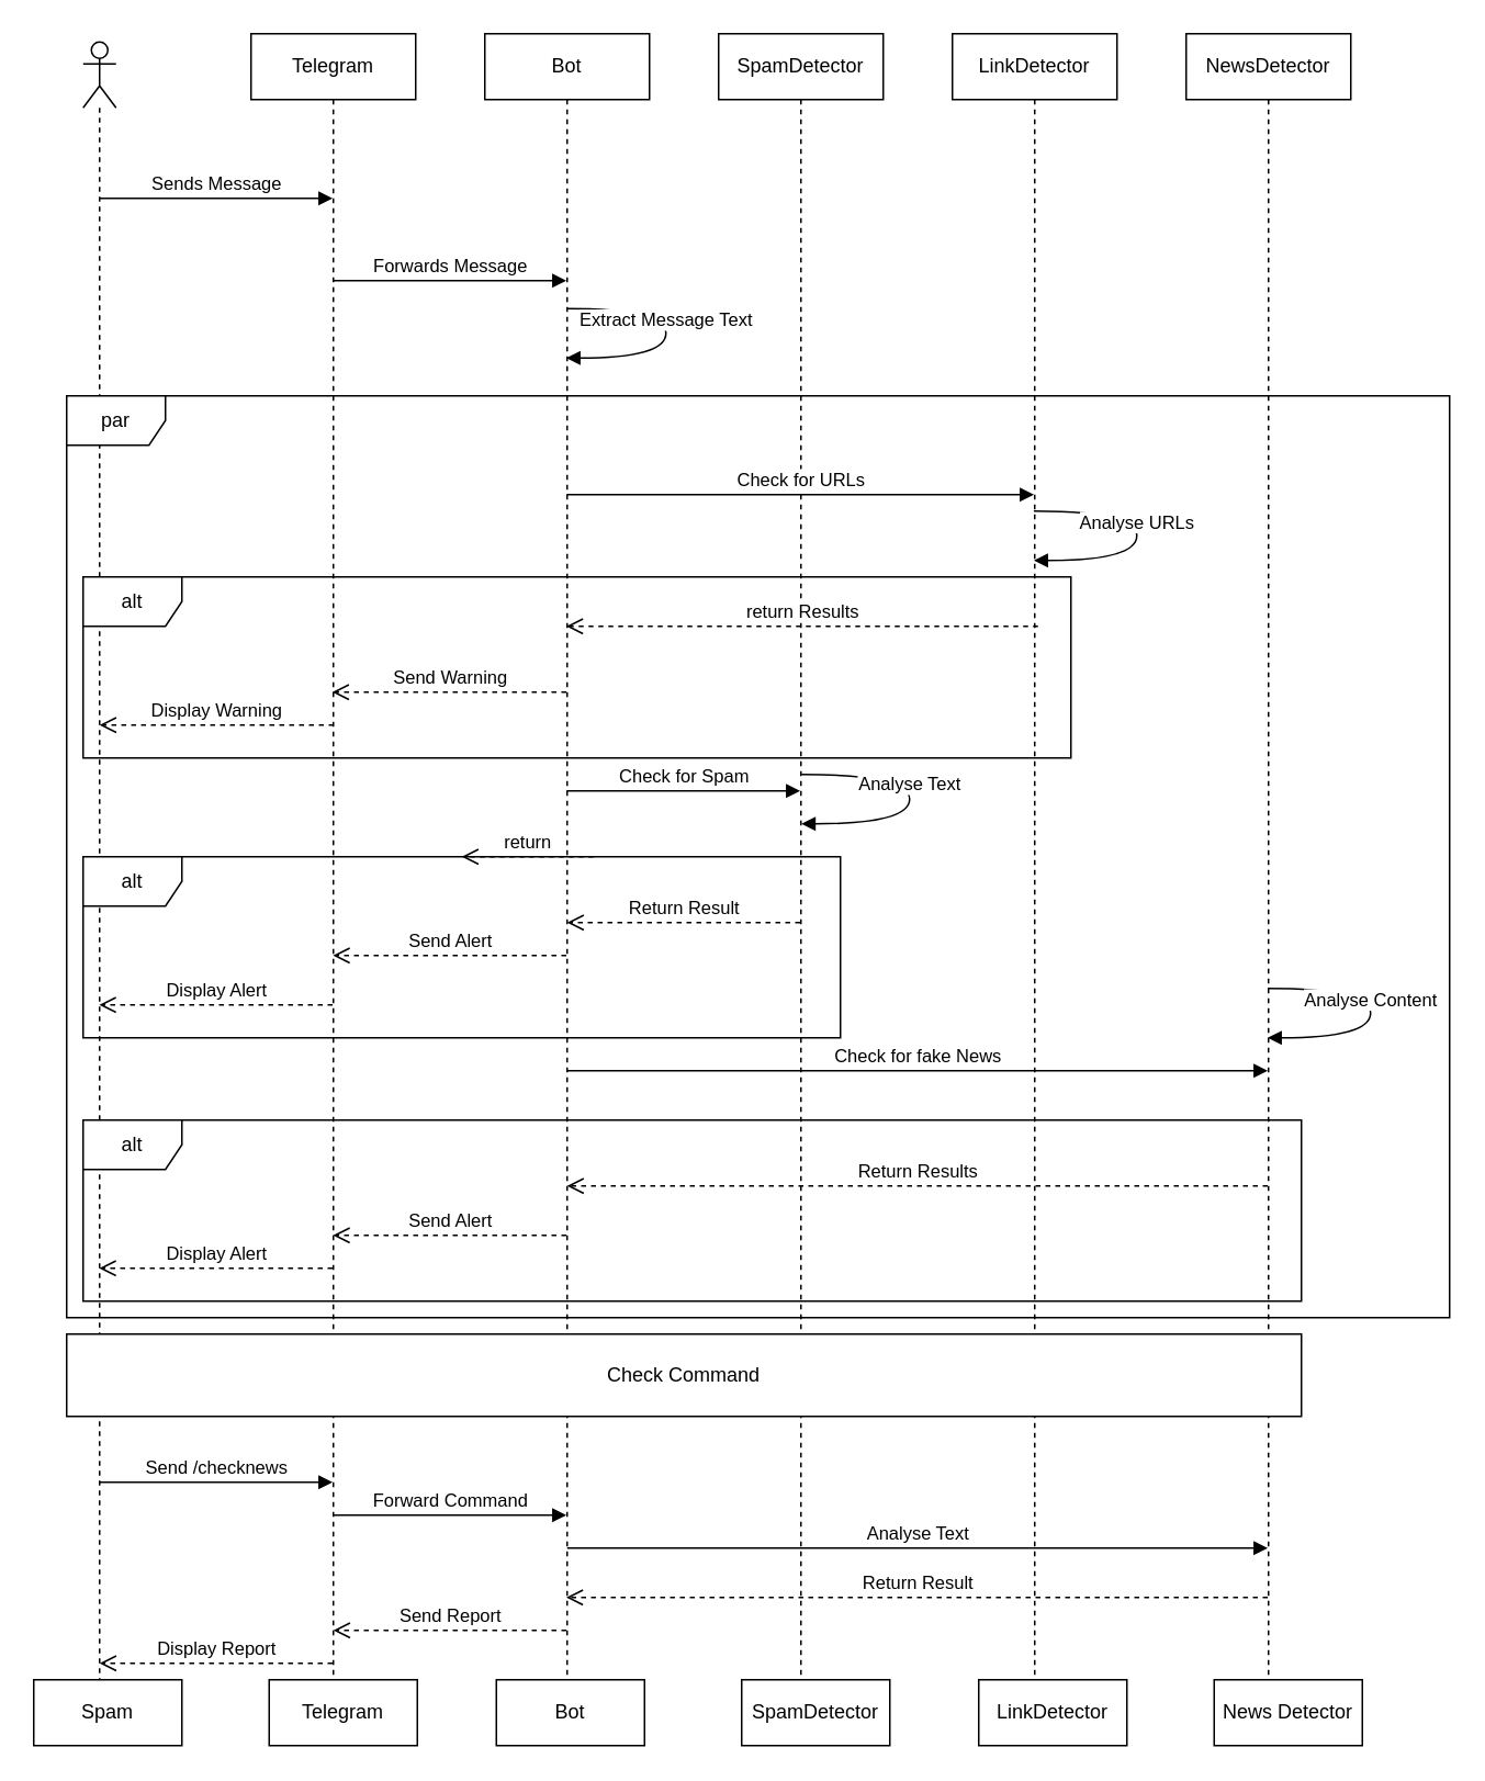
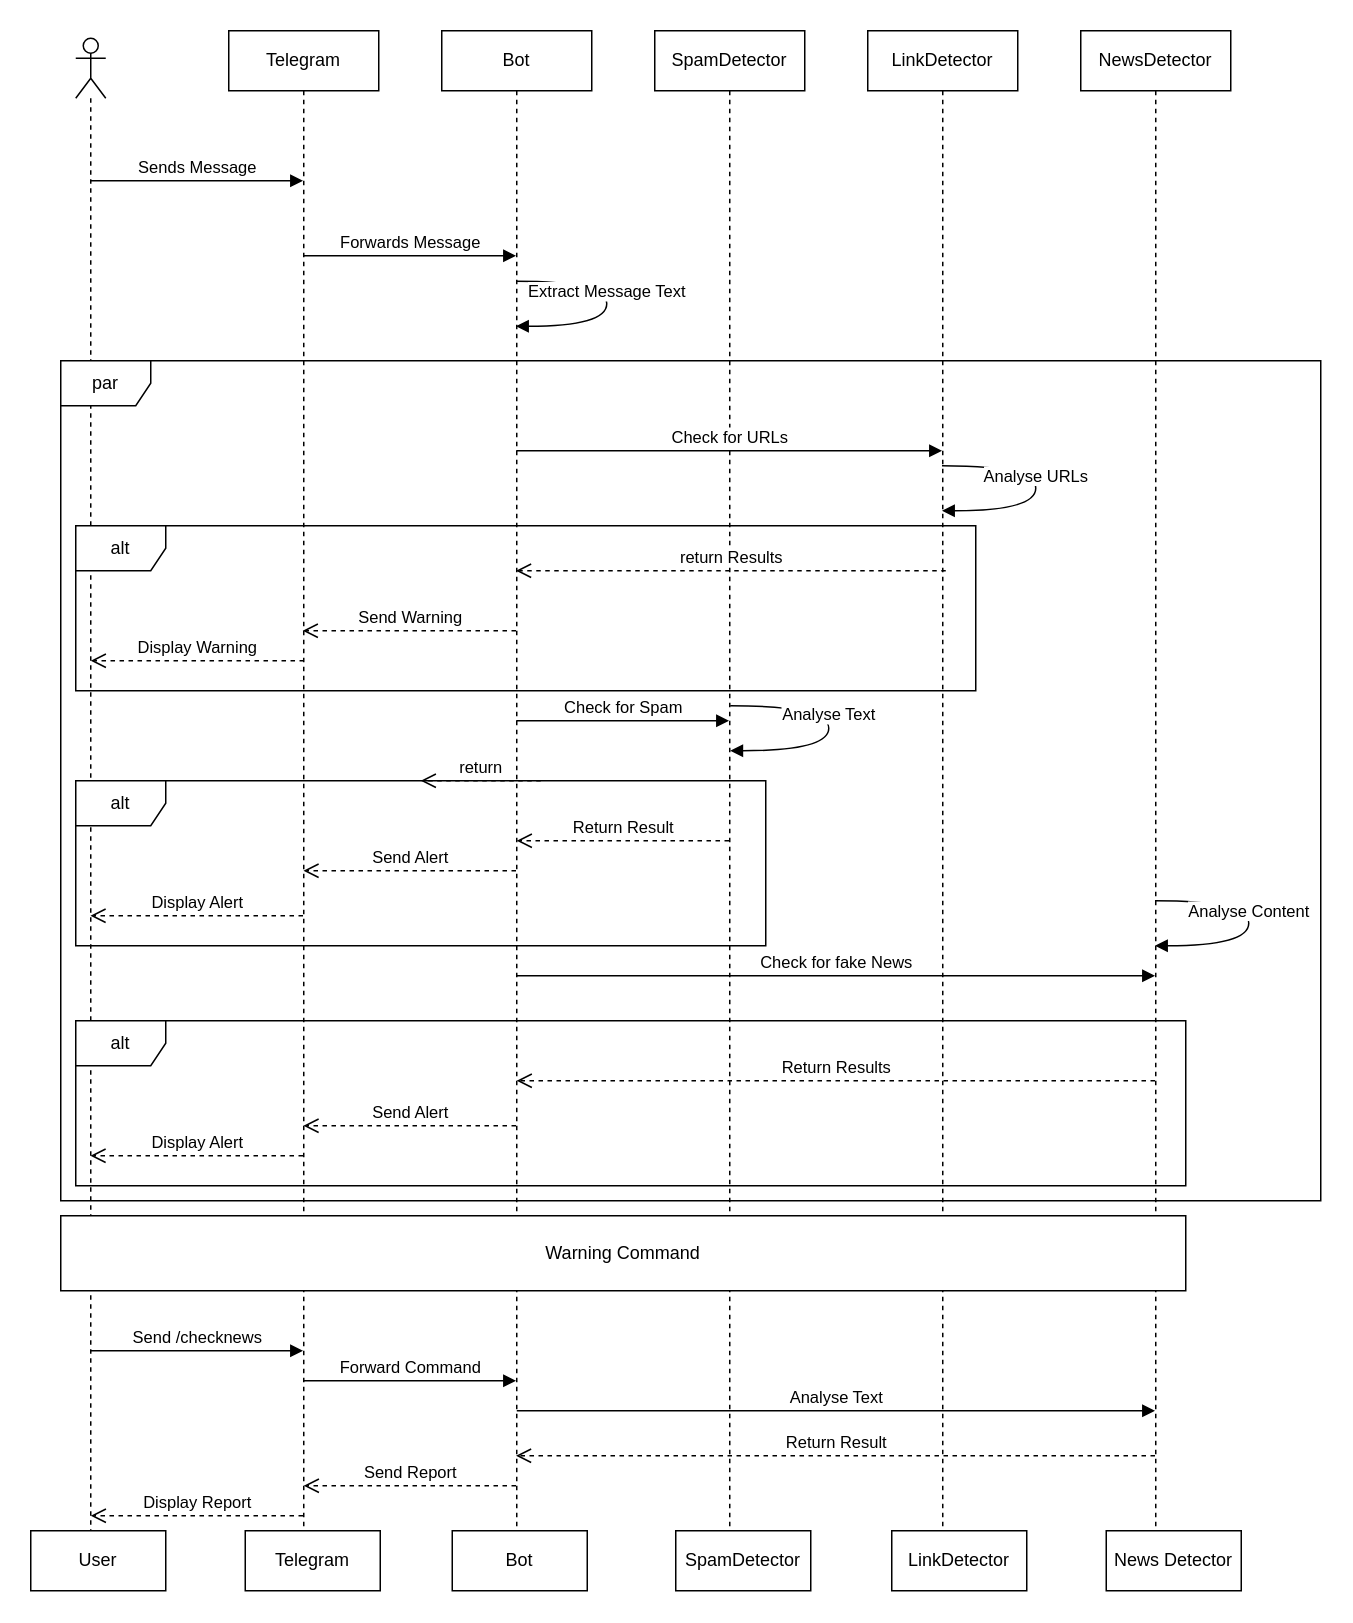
  <mxCell id="0" />
  <mxCell id="1" parent="0" />
  <mxCell id="2" value="" style="shape=umlLifeline;perimeter=lifelinePerimeter;whiteSpace=wrap;html=1;container=1;dropTarget=0;collapsible=0;recursiveResize=0;outlineConnect=0;portConstraint=eastwest;newEdgeStyle={&quot;curved&quot;:0,&quot;rounded&quot;:0};participant=umlActor;" vertex="1" parent="1"><mxGeometry x="50" y="25" width="20" height="1030" as="geometry" /></mxCell>
  <mxCell id="3" value="Telegram" style="shape=umlLifeline;perimeter=lifelinePerimeter;whiteSpace=wrap;html=1;container=1;dropTarget=0;collapsible=0;recursiveResize=0;outlineConnect=0;portConstraint=eastwest;newEdgeStyle={&quot;curved&quot;:0,&quot;rounded&quot;:0};" vertex="1" parent="1"><mxGeometry x="152" y="20" width="100" height="1040" as="geometry" /></mxCell>
  <mxCell id="4" value="Bot" style="shape=umlLifeline;perimeter=lifelinePerimeter;whiteSpace=wrap;html=1;container=1;dropTarget=0;collapsible=0;recursiveResize=0;outlineConnect=0;portConstraint=eastwest;newEdgeStyle={&quot;curved&quot;:0,&quot;rounded&quot;:0};" vertex="1" parent="1"><mxGeometry x="294" y="20" width="100" height="1040" as="geometry" /></mxCell>
  <mxCell id="5" value="SpamDetector" style="shape=umlLifeline;perimeter=lifelinePerimeter;whiteSpace=wrap;html=1;container=1;dropTarget=0;collapsible=0;recursiveResize=0;outlineConnect=0;portConstraint=eastwest;newEdgeStyle={&quot;curved&quot;:0,&quot;rounded&quot;:0};" vertex="1" parent="1"><mxGeometry x="436" y="20" width="100" height="1040" as="geometry" /></mxCell>
  <mxCell id="6" value="LinkDetector" style="shape=umlLifeline;perimeter=lifelinePerimeter;whiteSpace=wrap;html=1;container=1;dropTarget=0;collapsible=0;recursiveResize=0;outlineConnect=0;portConstraint=eastwest;newEdgeStyle={&quot;curved&quot;:0,&quot;rounded&quot;:0};" vertex="1" parent="1"><mxGeometry x="578" y="20" width="100" height="1040" as="geometry" /></mxCell>
  <mxCell id="7" value="NewsDetector" style="shape=umlLifeline;perimeter=lifelinePerimeter;whiteSpace=wrap;html=1;container=1;dropTarget=0;collapsible=0;recursiveResize=0;outlineConnect=0;portConstraint=eastwest;newEdgeStyle={&quot;curved&quot;:0,&quot;rounded&quot;:0};" vertex="1" parent="1"><mxGeometry x="720" y="20" width="100" height="1040" as="geometry" /></mxCell>
  <mxCell id="8" value="par" style="shape=umlFrame;whiteSpace=wrap;html=1;pointerEvents=0;" vertex="1" parent="1"><mxGeometry x="40" y="240" width="840" height="560" as="geometry" /></mxCell>
  <mxCell id="9" value="Sends Message" style="html=1;verticalAlign=bottom;endArrow=block;curved=0;rounded=0;" edge="1" parent="1" target="3"><mxGeometry width="80" relative="1" as="geometry"><mxPoint x="60" y="120" as="sourcePoint" /><mxPoint x="140" y="120" as="targetPoint" /></mxGeometry></mxCell>
  <mxCell id="10" value="Forwards Message" style="html=1;verticalAlign=bottom;endArrow=block;curved=0;rounded=0;" edge="1" parent="1"><mxGeometry width="80" relative="1" as="geometry"><mxPoint x="201.667" y="170" as="sourcePoint" /><mxPoint x="343.5" y="170" as="targetPoint" /></mxGeometry></mxCell>
  <mxCell id="11" value="Extract Message Text" style="html=1;verticalAlign=bottom;endArrow=block;curved=1;rounded=0;edgeStyle=orthogonalEdgeStyle;" edge="1" parent="1" source="4" target="4"><mxGeometry width="80" relative="1" as="geometry"><mxPoint x="344.667" y="197" as="sourcePoint" /><mxPoint x="343.929" y="217.029" as="targetPoint" /><Array as="points"><mxPoint x="404" y="187" /><mxPoint x="404" y="217" /></Array></mxGeometry></mxCell>
  <mxCell id="12" value="Check for URLs" style="html=1;verticalAlign=bottom;endArrow=block;curved=0;rounded=0;" edge="1" parent="1"><mxGeometry width="80" relative="1" as="geometry"><mxPoint x="343.667" y="300" as="sourcePoint" /><mxPoint x="627.5" y="300" as="targetPoint" /></mxGeometry></mxCell>
  <mxCell id="13" value="Analyse URLs" style="html=1;verticalAlign=bottom;endArrow=block;curved=1;rounded=0;edgeStyle=orthogonalEdgeStyle;" edge="1" parent="1" source="6" target="6"><mxGeometry width="80" relative="1" as="geometry"><mxPoint x="630.737" y="320" as="sourcePoint" /><mxPoint x="629.999" y="340.029" as="targetPoint" /><Array as="points"><mxPoint x="690" y="310" /><mxPoint x="690" y="340" /></Array></mxGeometry></mxCell>
  <mxCell id="14" value="Analyse Text" style="html=1;verticalAlign=bottom;endArrow=block;curved=1;rounded=0;edgeStyle=orthogonalEdgeStyle;" edge="1" parent="1"><mxGeometry width="80" relative="1" as="geometry"><mxPoint x="486.34" y="470.008" as="sourcePoint" /><mxPoint x="486.34" y="500.008" as="targetPoint" /><Array as="points"><mxPoint x="552" y="470" /><mxPoint x="552" y="500" /></Array></mxGeometry></mxCell>
  <mxCell id="15" value="Analyse Content" style="html=1;verticalAlign=bottom;endArrow=block;curved=1;rounded=0;edgeStyle=orthogonalEdgeStyle;" edge="1" parent="1" source="7" target="7"><mxGeometry width="80" relative="1" as="geometry"><mxPoint x="772" y="610" as="sourcePoint" /><mxPoint x="770" y="630" as="targetPoint" /><Array as="points"><mxPoint x="832" y="600" /><mxPoint x="832" y="630" /></Array></mxGeometry></mxCell>
  <mxCell id="16" value="Check for Spam" style="html=1;verticalAlign=bottom;endArrow=block;curved=0;rounded=0;" edge="1" parent="1"><mxGeometry x="-0.001" width="80" relative="1" as="geometry"><mxPoint x="343.667" y="480" as="sourcePoint" /><mxPoint x="485.5" y="480" as="targetPoint" /><mxPoint as="offset" /></mxGeometry></mxCell>
  <mxCell id="17" value="Check for fake News" style="html=1;verticalAlign=bottom;endArrow=block;curved=0;rounded=0;" edge="1" parent="1"><mxGeometry width="80" relative="1" as="geometry"><mxPoint x="343.929" y="650" as="sourcePoint" /><mxPoint x="769.5" y="650" as="targetPoint" /></mxGeometry></mxCell>
  <mxCell id="18" value="alt" style="shape=umlFrame;whiteSpace=wrap;html=1;pointerEvents=0;" vertex="1" parent="1"><mxGeometry x="50" y="350" width="600" height="110" as="geometry" /></mxCell>
  <mxCell id="19" value="alt" style="shape=umlFrame;whiteSpace=wrap;html=1;pointerEvents=0;" vertex="1" parent="1"><mxGeometry x="50" y="520" width="460" height="110" as="geometry" /></mxCell>
  <mxCell id="20" value="alt" style="shape=umlFrame;whiteSpace=wrap;html=1;pointerEvents=0;" vertex="1" parent="1"><mxGeometry x="50" y="680" width="740" height="110" as="geometry" /></mxCell>
  <mxCell id="21" value="return" style="html=1;verticalAlign=bottom;endArrow=open;dashed=1;endSize=8;curved=0;rounded=0;" edge="1" parent="1"><mxGeometry relative="1" as="geometry"><mxPoint x="360" y="520" as="sourcePoint" /><mxPoint x="280" y="520" as="targetPoint" /></mxGeometry></mxCell>
  <mxCell id="22" value="return Results" style="html=1;verticalAlign=bottom;endArrow=open;dashed=1;endSize=8;curved=0;rounded=0;" edge="1" parent="1" target="4"><mxGeometry relative="1" as="geometry"><mxPoint x="630" y="380" as="sourcePoint" /><mxPoint x="550" y="380" as="targetPoint" /></mxGeometry></mxCell>
  <mxCell id="23" value="Send Warning" style="html=1;verticalAlign=bottom;endArrow=open;dashed=1;endSize=8;curved=0;rounded=0;" edge="1" parent="1"><mxGeometry relative="1" as="geometry"><mxPoint x="343.5" y="420" as="sourcePoint" /><mxPoint x="201.324" y="420" as="targetPoint" /></mxGeometry></mxCell>
  <mxCell id="24" value="Display Warning" style="html=1;verticalAlign=bottom;endArrow=open;dashed=1;endSize=8;curved=0;rounded=0;" edge="1" parent="1"><mxGeometry relative="1" as="geometry"><mxPoint x="202.18" y="440" as="sourcePoint" /><mxPoint x="60.004" y="440" as="targetPoint" /></mxGeometry></mxCell>
  <mxCell id="25" value="Send Alert" style="html=1;verticalAlign=bottom;endArrow=open;dashed=1;endSize=8;curved=0;rounded=0;" edge="1" parent="1"><mxGeometry relative="1" as="geometry"><mxPoint x="343.5" y="580" as="sourcePoint" /><mxPoint x="201.81" y="580" as="targetPoint" /></mxGeometry></mxCell>
  <mxCell id="26" value="Display Alert" style="html=1;verticalAlign=bottom;endArrow=open;dashed=1;endSize=8;curved=0;rounded=0;" edge="1" parent="1"><mxGeometry relative="1" as="geometry"><mxPoint x="201.5" y="610" as="sourcePoint" /><mxPoint x="59.81" y="610" as="targetPoint" /></mxGeometry></mxCell>
  <mxCell id="27" value="Send Alert" style="html=1;verticalAlign=bottom;endArrow=open;dashed=1;endSize=8;curved=0;rounded=0;" edge="1" parent="1"><mxGeometry relative="1" as="geometry"><mxPoint x="343.5" y="750" as="sourcePoint" /><mxPoint x="201.81" y="750" as="targetPoint" /></mxGeometry></mxCell>
  <mxCell id="28" value="Display Alert" style="html=1;verticalAlign=bottom;endArrow=open;dashed=1;endSize=8;curved=0;rounded=0;" edge="1" parent="1"><mxGeometry relative="1" as="geometry"><mxPoint x="201.5" y="770" as="sourcePoint" /><mxPoint x="59.81" y="770" as="targetPoint" /></mxGeometry></mxCell>
  <mxCell id="29" value="Return Result" style="html=1;verticalAlign=bottom;endArrow=open;dashed=1;endSize=8;curved=0;rounded=0;" edge="1" parent="1"><mxGeometry relative="1" as="geometry"><mxPoint x="485.5" y="560" as="sourcePoint" /><mxPoint x="343.987" y="560" as="targetPoint" /></mxGeometry></mxCell>
  <mxCell id="30" value="Return Results" style="html=1;verticalAlign=bottom;endArrow=open;dashed=1;endSize=8;curved=0;rounded=0;" edge="1" parent="1"><mxGeometry relative="1" as="geometry"><mxPoint x="769.5" y="720" as="sourcePoint" /><mxPoint x="343.959" y="720" as="targetPoint" /></mxGeometry></mxCell>
- <mxCell id="31" value="Check Command" style="html=1;whiteSpace=wrap;" vertex="1" parent="1"><mxGeometry x="40" y="810" width="750" height="50" as="geometry" /></mxCell>
- <mxCell id="32" value="Spam" style="html=1;whiteSpace=wrap;" vertex="1" parent="1"><mxGeometry y="1020" width="90" height="40" as="geometry" x="20" /></mxCell>
+ <mxCell id="31" value="Warning Command" style="html=1;whiteSpace=wrap;" vertex="1" parent="1"><mxGeometry x="40" y="810" width="750" height="50" as="geometry" /></mxCell>
+ <mxCell id="32" value="User" style="html=1;whiteSpace=wrap;" vertex="1" parent="1"><mxGeometry y="1020" width="90" height="40" as="geometry" x="20" /></mxCell>
  <mxCell id="33" value="Telegram" style="html=1;whiteSpace=wrap;" vertex="1" parent="1"><mxGeometry x="163" y="1020" width="90" height="40" as="geometry" /></mxCell>
  <mxCell id="34" value="Bot" style="html=1;whiteSpace=wrap;" vertex="1" parent="1"><mxGeometry x="301" y="1020" width="90" height="40" as="geometry" /></mxCell>
  <mxCell id="35" value="SpamDetector" style="html=1;whiteSpace=wrap;" vertex="1" parent="1"><mxGeometry x="450" y="1020" width="90" height="40" as="geometry" /></mxCell>
  <mxCell id="36" value="LinkDetector" style="html=1;whiteSpace=wrap;" vertex="1" parent="1"><mxGeometry x="594" y="1020" width="90" height="40" as="geometry" /></mxCell>
  <mxCell id="37" value="News Detector" style="html=1;whiteSpace=wrap;" vertex="1" parent="1"><mxGeometry x="737" y="1020" width="90" height="40" as="geometry" /></mxCell>
  <mxCell id="38" value="Send /checknews" style="html=1;verticalAlign=bottom;endArrow=block;curved=0;rounded=0;" edge="1" parent="1"><mxGeometry width="80" relative="1" as="geometry"><mxPoint x="60.024" y="900" as="sourcePoint" /><mxPoint x="201.5" y="900" as="targetPoint" /></mxGeometry></mxCell>
  <mxCell id="39" value="Forward Command" style="html=1;verticalAlign=bottom;endArrow=block;curved=0;rounded=0;" edge="1" parent="1"><mxGeometry width="80" relative="1" as="geometry"><mxPoint x="202.024" y="920" as="sourcePoint" /><mxPoint x="343.5" y="920" as="targetPoint" /></mxGeometry></mxCell>
  <mxCell id="40" value="Analyse Text" style="html=1;verticalAlign=bottom;endArrow=block;curved=0;rounded=0;" edge="1" parent="1" target="7"><mxGeometry width="80" relative="1" as="geometry"><mxPoint x="344.024" y="940" as="sourcePoint" /><mxPoint x="485.5" y="940" as="targetPoint" /></mxGeometry></mxCell>
  <mxCell id="41" value="Return Result" style="html=1;verticalAlign=bottom;endArrow=open;dashed=1;endSize=8;curved=0;rounded=0;" edge="1" parent="1" target="4"><mxGeometry relative="1" as="geometry"><mxPoint x="769.5" y="970" as="sourcePoint" /><mxPoint x="628.024" y="970" as="targetPoint" /></mxGeometry></mxCell>
  <mxCell id="42" value="Send Report" style="html=1;verticalAlign=bottom;endArrow=open;dashed=1;endSize=8;curved=0;rounded=0;" edge="1" parent="1"><mxGeometry relative="1" as="geometry"><mxPoint x="343.5" y="990" as="sourcePoint" /><mxPoint x="202.024" y="990" as="targetPoint" /></mxGeometry></mxCell>
  <mxCell id="43" value="Display Report" style="html=1;verticalAlign=bottom;endArrow=open;dashed=1;endSize=8;curved=0;rounded=0;" edge="1" parent="1"><mxGeometry relative="1" as="geometry"><mxPoint x="201.5" y="1010" as="sourcePoint" /><mxPoint x="60.024" y="1010" as="targetPoint" /></mxGeometry></mxCell>
